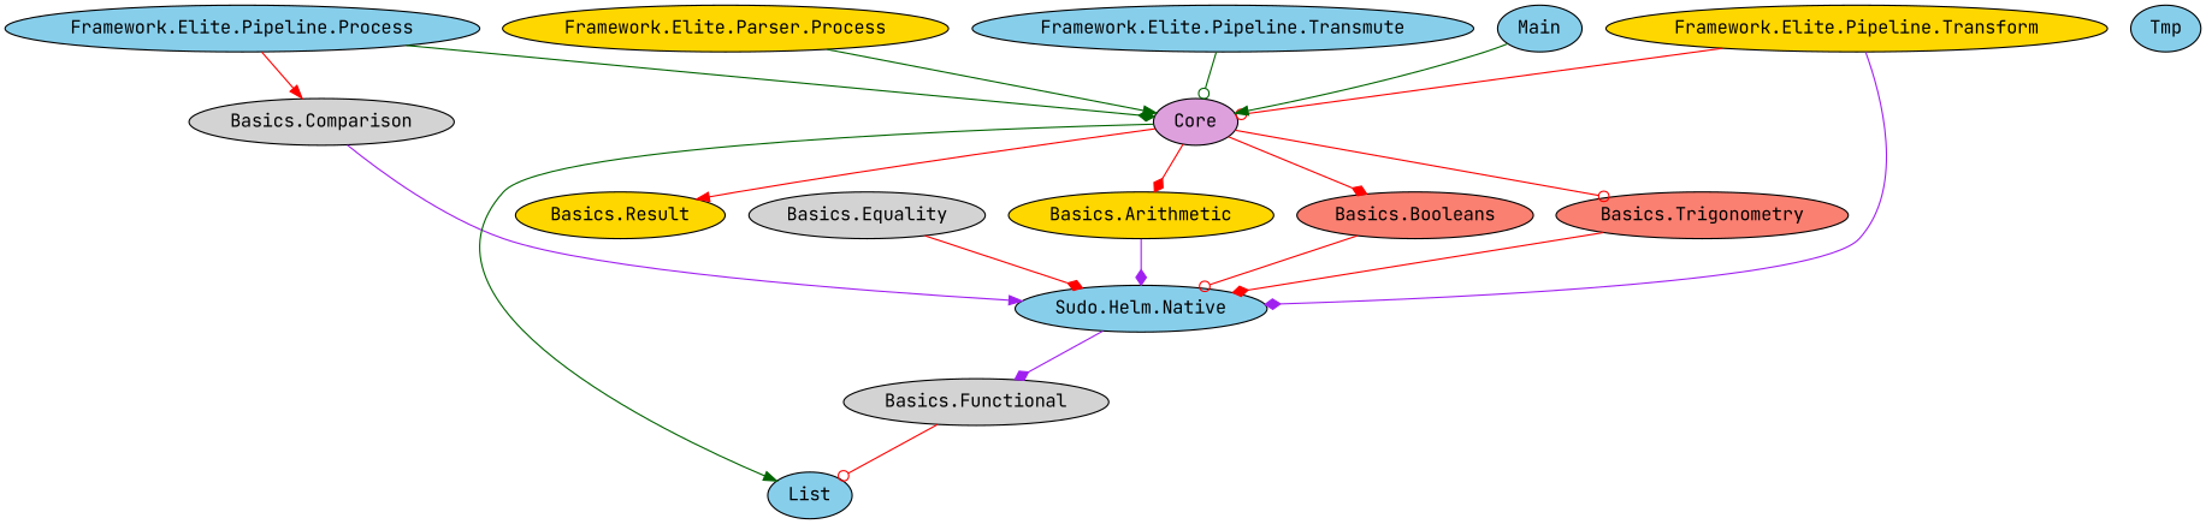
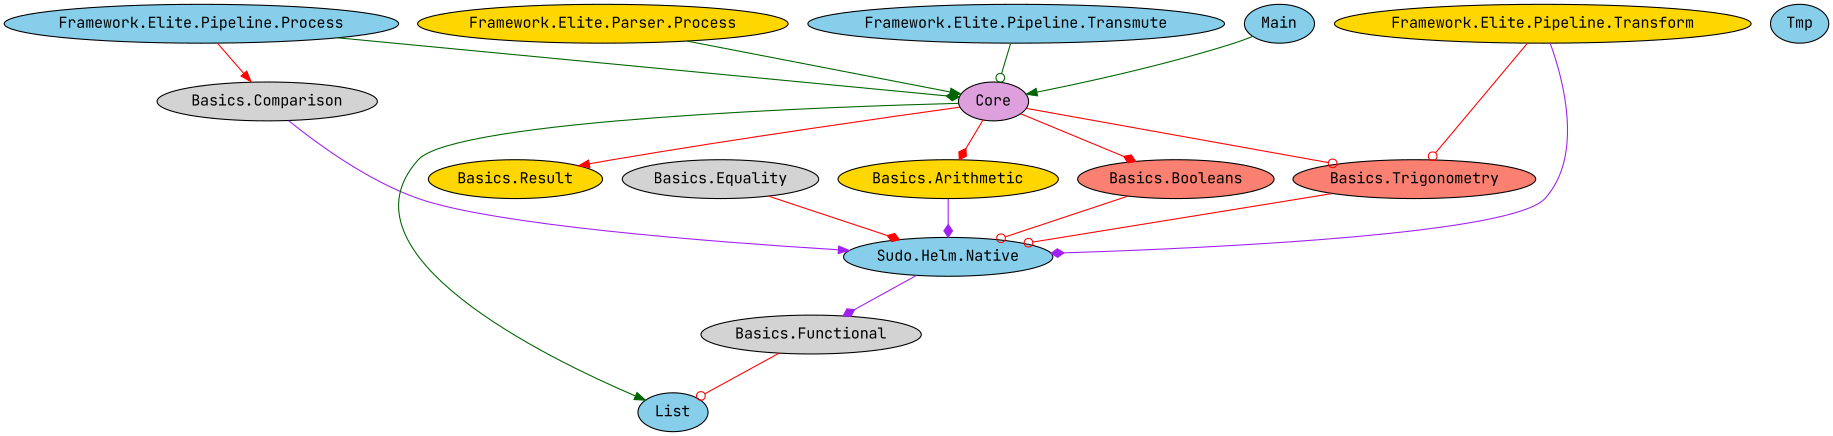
  digraph {
    fontname="JetBrains Mono"
    node [fillcolor=skyblue fontname="JetBrains Mono" style=filled]
    edge [arrowhead=diamond color=red fontname="JetBrains Mono"]
    "Basics.Arithmetic" [fillcolor=gold]
    "Sudo.Helm.Native"
    "Basics.Functional" [fillcolor=lightgrey]
    "Basics.Booleans" [fillcolor=salmon]
    "Basics.Comparison" [fillcolor=lightgrey]
    "Basics.Equality" [fillcolor=lightgrey]
    List
    "Basics.Trigonometry" [fillcolor=salmon]
    Core [fillcolor=plum]
    "Basics.Result" [fillcolor=gold]
    "Framework.Elite.Parser.Process" [fillcolor=gold]
    "Framework.Elite.Pipeline.Process"
    "Framework.Elite.Pipeline.Transform" [fillcolor=gold]
    "Framework.Elite.Pipeline.Transmute"
    Main
    Tmp
    "Basics.Arithmetic" -> "Sudo.Helm.Native" [color=purple]
    "Sudo.Helm.Native" -> "Basics.Functional" [color=purple]
    "Basics.Functional" -> List [arrowhead=odot]
    "Basics.Booleans" -> "Sudo.Helm.Native" [arrowhead=odot]
    "Basics.Comparison" -> "Sudo.Helm.Native" [arrowhead=normal color=purple]
    "Basics.Equality" -> "Sudo.Helm.Native"
-   "Basics.Trigonometry" -> "Sudo.Helm.Native"
+   "Basics.Trigonometry" -> "Sudo.Helm.Native" [arrowhead=odot]
    Core -> "Basics.Arithmetic"
    Core -> "Basics.Booleans"
    Core -> List [arrowhead=normal color=darkgreen]
    Core -> "Basics.Trigonometry" [arrowhead=odot]
    Core -> "Basics.Result" [arrowhead=normal]
    "Framework.Elite.Parser.Process" -> Core [arrowhead=normal color=darkgreen]
    "Framework.Elite.Pipeline.Process" -> "Basics.Comparison" [arrowhead=normal]
    "Framework.Elite.Pipeline.Process" -> Core [color=darkgreen]
    "Framework.Elite.Pipeline.Transform" -> "Sudo.Helm.Native" [color=purple]
-   "Framework.Elite.Pipeline.Transform" -> Core [arrowhead=odot]
+   "Framework.Elite.Pipeline.Transform" -> "Basics.Trigonometry" [arrowhead=odot]
    "Framework.Elite.Pipeline.Transmute" -> Core [arrowhead=odot color=darkgreen]
    Main -> Core [arrowhead=normal color=darkgreen]
  }
